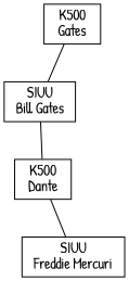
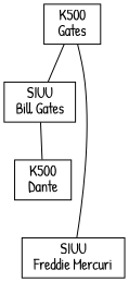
  graph {
    fontname="Patrick Hand"
    node [dir=both fontname="Patrick Hand" shape=box]
    edge [fontname="Patrick Hand"]
    n1 [label="K500\n Gates \n"]
    n2 [label="SIUU\n Bill Gates \n"]
    n3 [label="K500\n Dante \n"]
    n4 [label="SIUU\n Freddie Mercuri \n"]
    n1 -- n2
    n2 -- n3
-   n3 -- n4
+   n1 -- n4
  }
